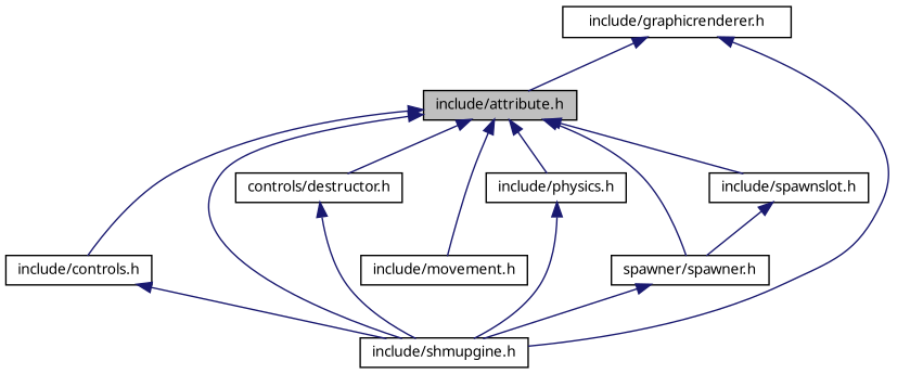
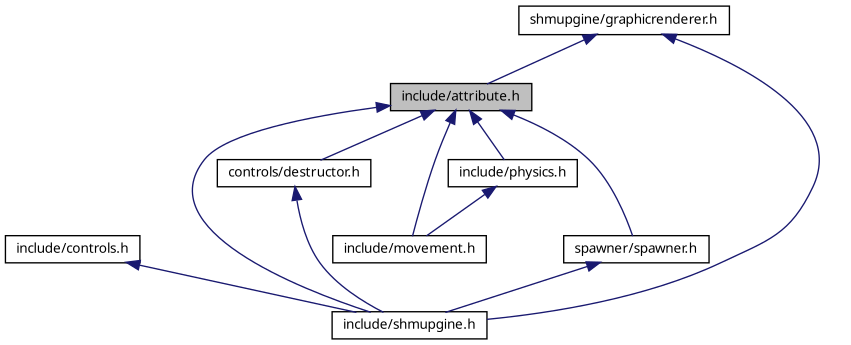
  digraph {
    fontname="Noto Sans"
    node [color=black fillcolor=white fontname="Noto Sans" fontsize=10 shape=record style=filled]
    edge [color=midnightblue dir=back fontname="Noto Sans" fontsize=10 labelfontname=Helvetica labelfontsize=10 style=solid]
    n1 [fillcolor=grey75 fontcolor=black height=0.2 label="include/attribute.h" width=0.4]
    n2 [height=0.2 label="include/controls.h" width=0.4]
    n3 [height=0.2 label="include/shmupgine.h" width=0.4]
    n4 [height=0.2 label="controls/destructor.h" width=0.4]
    n5 [height=0.2 label="include/movement.h" width=0.4]
    n6 [height=0.2 label="include/physics.h" width=0.4]
    n7 [height=0.2 label="spawner/spawner.h" width=0.4]
-   n8 [height=0.2 label="include/spawnslot.h" width=0.4]
-   n9 [height=0.2 label="include/graphicrenderer.h" width=0.4]
-   n1 -> n2
+   n9 [height=0.2 label="shmupgine/graphicrenderer.h" width=0.4]
    n1 -> n3
    n1 -> n4
    n1 -> n5
    n1 -> n6
    n1 -> n7
-   n1 -> n8
    n2 -> n3
    n4 -> n3
-   n6 -> n3
+   n6 -> n5
    n7 -> n3
-   n8 -> n7
    n9 -> n1
    n9 -> n3
  }
